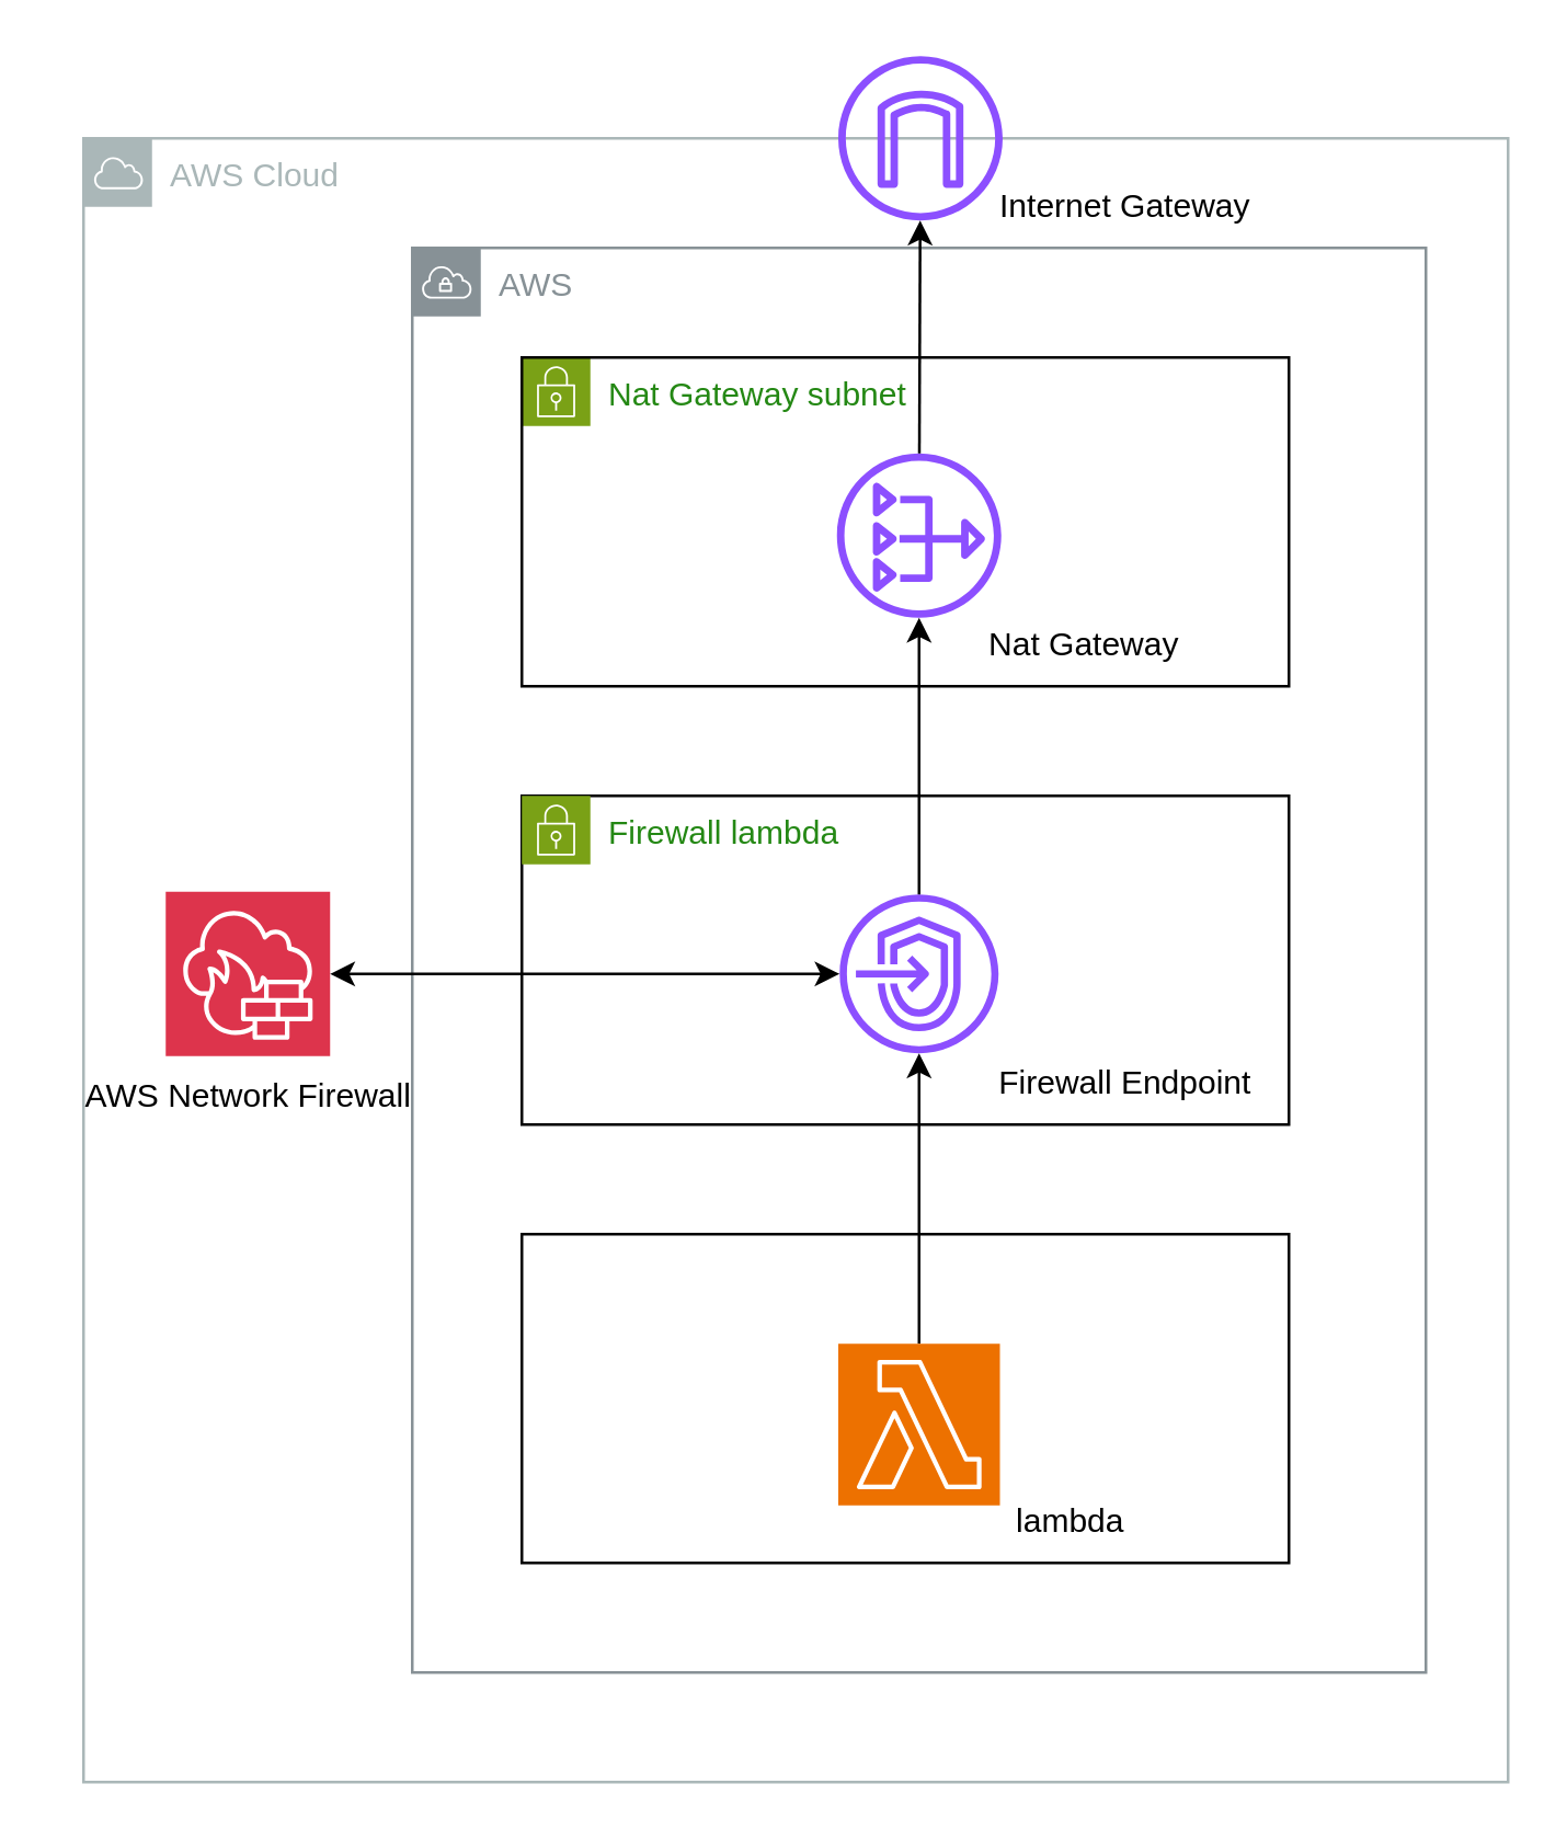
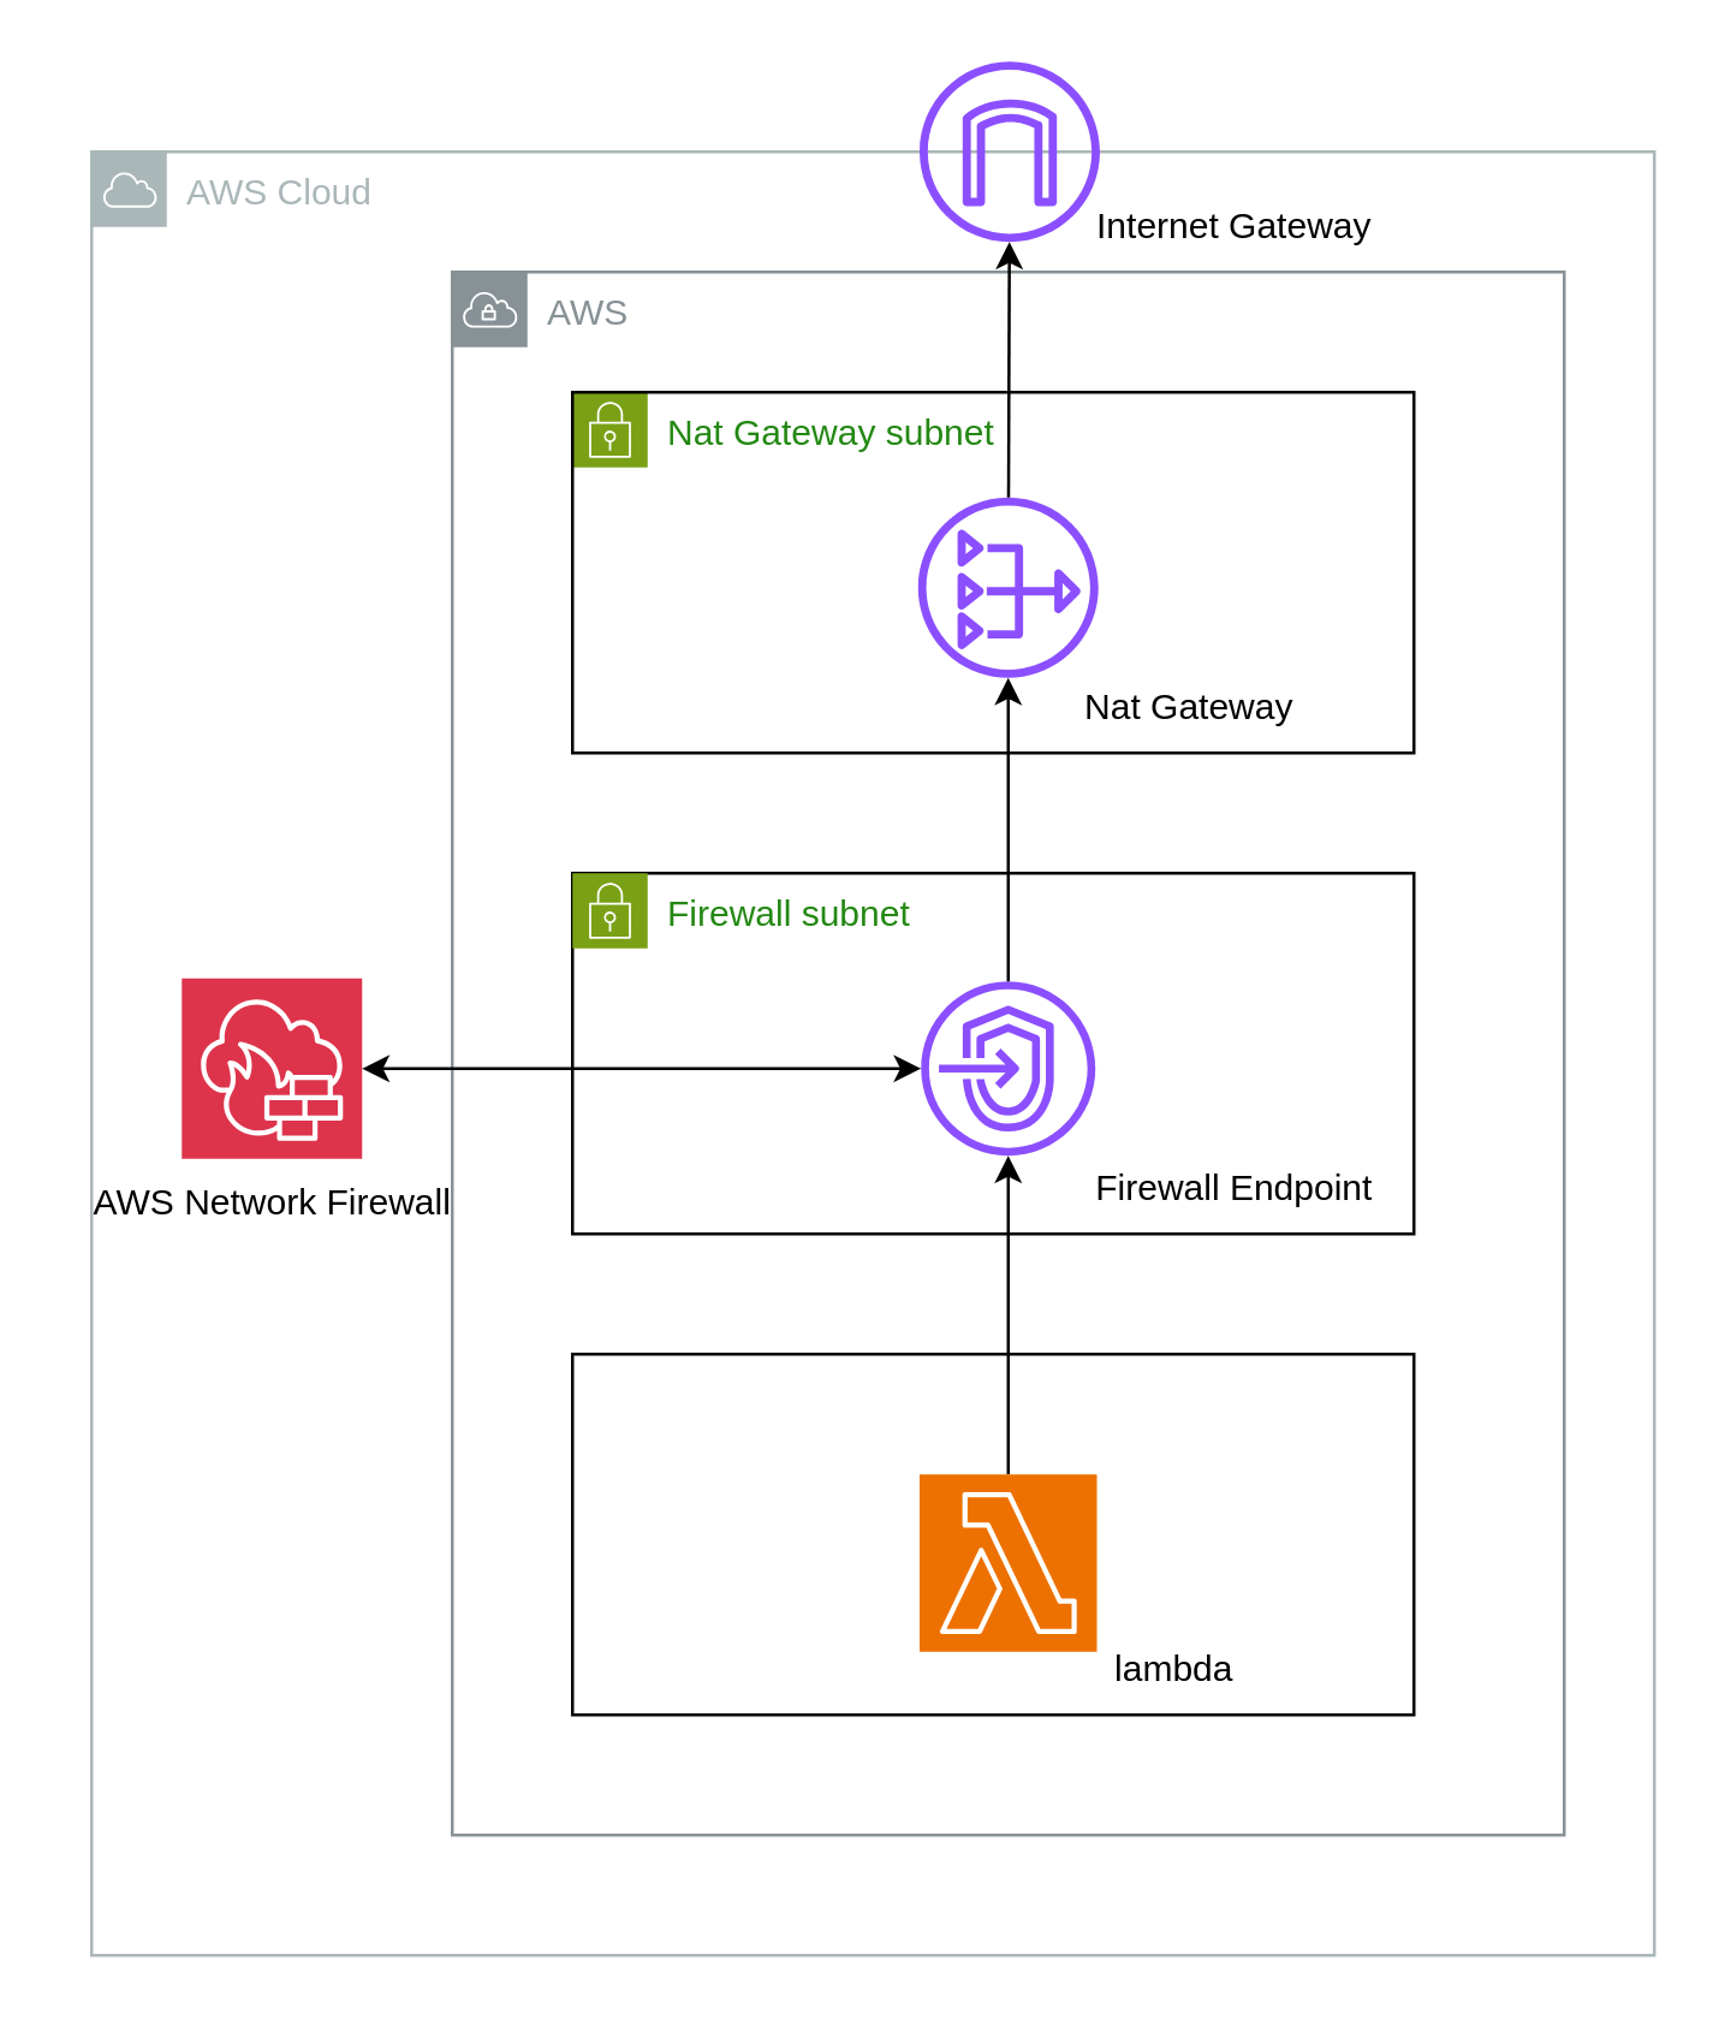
  <mxCell id="0" />
  <mxCell id="1" parent="0" />
  <mxCell id="2" value="AWS Cloud" style="sketch=0;outlineConnect=0;gradientColor=none;html=1;whiteSpace=wrap;fontSize=12;fontStyle=0;shape=mxgraph.aws4.group;grIcon=mxgraph.aws4.group_aws_cloud;strokeColor=#AAB7B8;fillColor=none;verticalAlign=top;align=left;spacingLeft=30;fontColor=#AAB7B8;dashed=0;" vertex="1" parent="1"><mxGeometry x="30" y="50" width="520" height="600" as="geometry" /></mxCell>
  <mxCell id="3" value="AWS" style="sketch=0;outlineConnect=0;gradientColor=none;html=1;whiteSpace=wrap;fontSize=12;fontStyle=0;shape=mxgraph.aws4.group;grIcon=mxgraph.aws4.group_vpc;strokeColor=#879196;fillColor=none;verticalAlign=top;align=left;spacingLeft=30;fontColor=#879196;dashed=0;" vertex="1" parent="1"><mxGeometry x="150" y="90" width="370" height="520" as="geometry" /></mxCell>
  <mxCell id="4" value="Nat Gateway subnet" style="points=[[0,0],[0.25,0],[0.5,0],[0.75,0],[1,0],[1,0.25],[1,0.5],[1,0.75],[1,1],[0.75,1],[0.5,1],[0.25,1],[0,1],[0,0.75],[0,0.5],[0,0.25]];outlineConnect=0;gradientColor=none;html=1;whiteSpace=wrap;fontSize=12;fontStyle=0;container=1;pointerEvents=0;collapsible=0;recursiveResize=0;shape=mxgraph.aws4.group;grIcon=mxgraph.aws4.group_security_group;grStroke=0;strokeColor=#7AA116;fillColor=none;verticalAlign=top;align=left;spacingLeft=30;fontColor=#248814;dashed=0;" vertex="1" parent="1"><mxGeometry x="190" y="130" width="330" height="130" as="geometry" /></mxCell>
  <mxCell id="5" value="" style="rounded=0;whiteSpace=wrap;html=1;fillColor=none;strokeColor=light-dark(#000000,#61820B);" vertex="1" parent="4"><mxGeometry width="280" height="120" as="geometry" /></mxCell>
  <mxCell id="6" value="" style="sketch=0;outlineConnect=0;fontColor=#232F3E;gradientColor=none;fillColor=#8C4FFF;strokeColor=none;dashed=0;verticalLabelPosition=bottom;verticalAlign=top;align=center;html=1;fontSize=12;fontStyle=0;aspect=fixed;pointerEvents=1;shape=mxgraph.aws4.nat_gateway;" vertex="1" parent="4"><mxGeometry x="115" y="35" width="60" height="60" as="geometry" /></mxCell>
  <mxCell id="7" value="&lt;font style=&quot;color: light-dark(rgb(0, 0, 0), rgb(10, 0, 0));&quot;&gt;Nat Gateway&lt;/font&gt;" style="text;html=1;align=center;verticalAlign=middle;resizable=0;points=[];autosize=1;strokeColor=none;fillColor=none;" vertex="1" parent="4"><mxGeometry x="160" y="90" width="90" height="30" as="geometry" /></mxCell>
  <mxCell id="8" value="" style="rounded=0;whiteSpace=wrap;html=1;fillColor=none;strokeColor=light-dark(#000000,#61820B);" vertex="1" parent="1"><mxGeometry x="190" y="290" width="280" height="120" as="geometry" /></mxCell>
- <mxCell id="9" value="Firewall lambda" style="points=[[0,0],[0.25,0],[0.5,0],[0.75,0],[1,0],[1,0.25],[1,0.5],[1,0.75],[1,1],[0.75,1],[0.5,1],[0.25,1],[0,1],[0,0.75],[0,0.5],[0,0.25]];outlineConnect=0;gradientColor=none;html=1;whiteSpace=wrap;fontSize=12;fontStyle=0;container=1;pointerEvents=0;collapsible=0;recursiveResize=0;shape=mxgraph.aws4.group;grIcon=mxgraph.aws4.group_security_group;grStroke=0;strokeColor=#7AA116;fillColor=none;verticalAlign=top;align=left;spacingLeft=30;fontColor=#248814;dashed=0;" vertex="1" parent="1"><mxGeometry x="190" y="290" width="330" height="130" as="geometry" /></mxCell>
+ <mxCell id="9" value="Firewall subnet" style="points=[[0,0],[0.25,0],[0.5,0],[0.75,0],[1,0],[1,0.25],[1,0.5],[1,0.75],[1,1],[0.75,1],[0.5,1],[0.25,1],[0,1],[0,0.75],[0,0.5],[0,0.25]];outlineConnect=0;gradientColor=none;html=1;whiteSpace=wrap;fontSize=12;fontStyle=0;container=1;pointerEvents=0;collapsible=0;recursiveResize=0;shape=mxgraph.aws4.group;grIcon=mxgraph.aws4.group_security_group;grStroke=0;strokeColor=#7AA116;fillColor=none;verticalAlign=top;align=left;spacingLeft=30;fontColor=#248814;dashed=0;" vertex="1" parent="1"><mxGeometry x="190" y="290" width="330" height="130" as="geometry" /></mxCell>
  <mxCell id="10" value="" style="sketch=0;outlineConnect=0;fontColor=#232F3E;gradientColor=none;fillColor=#8C4FFF;strokeColor=none;dashed=0;verticalLabelPosition=bottom;verticalAlign=top;align=center;html=1;fontSize=12;fontStyle=0;aspect=fixed;pointerEvents=1;shape=mxgraph.aws4.endpoints;" vertex="1" parent="9"><mxGeometry x="116" y="36" width="58" height="58" as="geometry" /></mxCell>
  <mxCell id="11" value="&lt;font style=&quot;color: light-dark(rgb(0, 0, 0), rgb(10, 0, 0));&quot;&gt;Firewall Endpoint&lt;/font&gt;" style="text;html=1;align=center;verticalAlign=middle;resizable=0;points=[];autosize=1;strokeColor=none;fillColor=none;" vertex="1" parent="9"><mxGeometry x="160" y="90" width="120" height="30" as="geometry" /></mxCell>
  <mxCell id="12" value="" style="rounded=0;whiteSpace=wrap;html=1;fillColor=none;strokeColor=light-dark(#000000,#0F9C9E);" vertex="1" parent="1"><mxGeometry x="190" y="450" width="280" height="120" as="geometry" /></mxCell>
  <mxCell id="13" value="" style="sketch=0;points=[[0,0,0],[0.25,0,0],[0.5,0,0],[0.75,0,0],[1,0,0],[0,1,0],[0.25,1,0],[0.5,1,0],[0.75,1,0],[1,1,0],[0,0.25,0],[0,0.5,0],[0,0.75,0],[1,0.25,0],[1,0.5,0],[1,0.75,0]];outlineConnect=0;fontColor=#232F3E;fillColor=#DD344C;strokeColor=light-dark(#FFFFFF,#FFFFFF);dashed=0;verticalLabelPosition=bottom;verticalAlign=top;align=center;html=1;fontSize=12;fontStyle=0;aspect=fixed;shape=mxgraph.aws4.resourceIcon;resIcon=mxgraph.aws4.network_firewall;" vertex="1" parent="1"><mxGeometry x="60" y="325" width="60" height="60" as="geometry" /></mxCell>
  <mxCell id="14" style="edgeStyle=none;html=1;strokeColor=light-dark(#000000,#000000);" edge="1" parent="1" source="15" target="10"><mxGeometry relative="1" as="geometry" /></mxCell>
  <mxCell id="15" value="" style="sketch=0;points=[[0,0,0],[0.25,0,0],[0.5,0,0],[0.75,0,0],[1,0,0],[0,1,0],[0.25,1,0],[0.5,1,0],[0.75,1,0],[1,1,0],[0,0.25,0],[0,0.5,0],[0,0.75,0],[1,0.25,0],[1,0.5,0],[1,0.75,0]];outlineConnect=0;fontColor=#232F3E;fillColor=#ED7100;strokeColor=light-dark(#FFFFFF,#E8FFE9);dashed=0;verticalLabelPosition=bottom;verticalAlign=top;align=center;html=1;fontSize=12;fontStyle=0;aspect=fixed;shape=mxgraph.aws4.resourceIcon;resIcon=mxgraph.aws4.lambda;" vertex="1" parent="1"><mxGeometry x="305.5" y="490" width="59" height="59" as="geometry" /></mxCell>
  <mxCell id="16" value="" style="sketch=0;outlineConnect=0;fontColor=#232F3E;gradientColor=none;fillColor=#8C4FFF;strokeColor=none;dashed=0;verticalLabelPosition=bottom;verticalAlign=top;align=center;html=1;fontSize=12;fontStyle=0;aspect=fixed;pointerEvents=1;shape=mxgraph.aws4.internet_gateway;" vertex="1" parent="1"><mxGeometry x="305.5" y="20" width="60" height="60" as="geometry" /></mxCell>
  <mxCell id="17" value="&lt;font style=&quot;color: light-dark(rgb(0, 0, 0), rgb(10, 0, 0));&quot;&gt;lambda&lt;/font&gt;" style="text;html=1;align=center;verticalAlign=middle;resizable=0;points=[];autosize=1;strokeColor=none;fillColor=none;" vertex="1" parent="1"><mxGeometry x="360" y="540" width="60" height="30" as="geometry" /></mxCell>
  <mxCell id="18" value="&lt;font style=&quot;color: light-dark(rgb(0, 0, 0), rgb(10, 0, 0));&quot;&gt;AWS Network Firewall&lt;/font&gt;" style="text;html=1;align=center;verticalAlign=middle;resizable=0;points=[];autosize=1;strokeColor=none;fillColor=none;" vertex="1" parent="1"><mxGeometry x="20" y="385" width="140" height="30" as="geometry" /></mxCell>
  <mxCell id="19" value="&lt;font style=&quot;color: light-dark(rgb(0, 0, 0), rgb(10, 0, 0));&quot;&gt;Internet Gateway&lt;/font&gt;" style="text;html=1;align=center;verticalAlign=middle;resizable=0;points=[];autosize=1;strokeColor=none;fillColor=none;" vertex="1" parent="1"><mxGeometry x="355" y="60" width="110" height="30" as="geometry" /></mxCell>
  <mxCell id="20" style="edgeStyle=none;html=1;strokeColor=light-dark(#000000,#000000);entryX=1;entryY=0.5;entryDx=0;entryDy=0;entryPerimeter=0;startArrow=classic;startFill=1;" edge="1" parent="1" source="10" target="13"><mxGeometry relative="1" as="geometry" /></mxCell>
  <mxCell id="21" style="edgeStyle=none;html=1;strokeColor=light-dark(#000000,#000000);" edge="1" parent="1" source="10" target="6"><mxGeometry relative="1" as="geometry" /></mxCell>
  <mxCell id="22" style="edgeStyle=none;html=1;strokeColor=light-dark(#000000,#000000);" edge="1" parent="1" source="6" target="16"><mxGeometry relative="1" as="geometry" /></mxCell>
